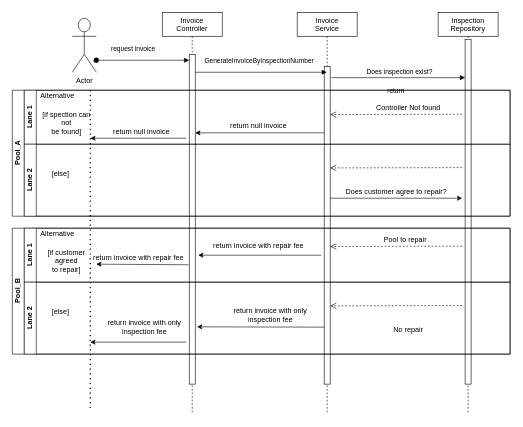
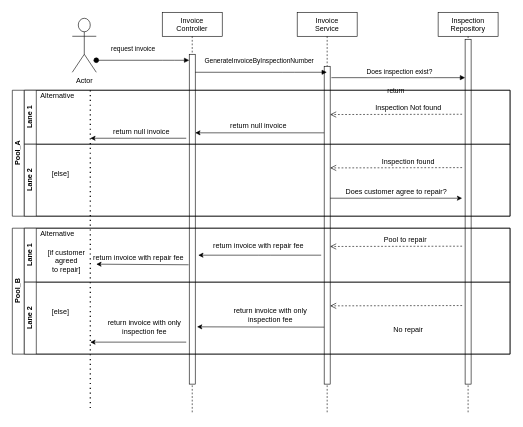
  <mxCell id="0" />
  <mxCell id="1" parent="0" />
  <mxCell id="2" value="Invoice &#10;Controller" style="shape=umlLifeline;perimeter=lifelinePerimeter;container=1;collapsible=0;recursiveResize=0;rounded=0;shadow=0;strokeWidth=1;" parent="1" vertex="1"><mxGeometry x="270" y="20" width="100" height="670" as="geometry" /></mxCell>
  <mxCell id="3" value="" style="points=[];perimeter=orthogonalPerimeter;rounded=0;shadow=0;strokeWidth=1;" parent="2" vertex="1"><mxGeometry x="45" y="70" width="10" height="550" as="geometry" /></mxCell>
  <mxCell id="4" value="Invoice &#10;Service" style="shape=umlLifeline;perimeter=lifelinePerimeter;container=1;collapsible=0;recursiveResize=0;rounded=0;shadow=0;strokeWidth=1;" parent="1" vertex="1"><mxGeometry x="495" y="20" width="100" height="670" as="geometry" /></mxCell>
  <mxCell id="5" value="" style="points=[];perimeter=orthogonalPerimeter;rounded=0;shadow=0;strokeWidth=1;" parent="4" vertex="1"><mxGeometry x="45" y="90" width="10" height="530" as="geometry" /></mxCell>
  <mxCell id="6" value="GenerateInvoiceByInspectionNumber" style="verticalAlign=bottom;endArrow=block;shadow=0;strokeWidth=1;" parent="1" source="3" target="4" edge="1"><mxGeometry x="-0.023" y="10" relative="1" as="geometry"><mxPoint x="345" y="100" as="sourcePoint" /><mxPoint as="offset" /><Array as="points"><mxPoint x="480" y="120" /></Array></mxGeometry></mxCell>
  <mxCell id="7" value="Inspection&#10;Repository" style="shape=umlLifeline;perimeter=lifelinePerimeter;container=1;collapsible=0;recursiveResize=0;rounded=0;shadow=0;strokeWidth=1;" parent="1" vertex="1"><mxGeometry x="730" y="20" width="100" height="670" as="geometry" /></mxCell>
  <mxCell id="8" value="" style="points=[];perimeter=orthogonalPerimeter;rounded=0;shadow=0;strokeWidth=1;" parent="7" vertex="1"><mxGeometry x="45" y="45" width="10" height="575" as="geometry" /></mxCell>
  <mxCell id="9" value="Actor" style="shape=umlActor;verticalLabelPosition=bottom;verticalAlign=top;html=1;outlineConnect=0;" parent="1" vertex="1"><mxGeometry x="120" y="30" width="40" height="90" as="geometry" /></mxCell>
  <mxCell id="10" value="Does inspection exist?" style="verticalAlign=bottom;endArrow=block;entryX=0;entryY=0;shadow=0;strokeWidth=1;" parent="1" edge="1"><mxGeometry x="0.023" relative="1" as="geometry"><mxPoint x="552" y="129" as="sourcePoint" /><mxPoint x="775" y="129" as="targetPoint" /><mxPoint as="offset" /></mxGeometry></mxCell>
  <mxCell id="11" value="return" style="verticalAlign=bottom;endArrow=open;dashed=1;endSize=8;shadow=0;strokeWidth=1;" parent="1" edge="1"><mxGeometry x="-0.001" y="-30" relative="1" as="geometry"><mxPoint x="550" y="190.5" as="targetPoint" /><mxPoint x="770" y="190" as="sourcePoint" /><mxPoint as="offset" /></mxGeometry></mxCell>
  <mxCell id="12" value="Pool_A" style="swimlane;html=1;childLayout=stackLayout;resizeParent=1;resizeParentMax=0;horizontal=0;startSize=20;horizontalStack=0;" parent="1" vertex="1"><mxGeometry x="20" y="150" width="830" height="210" as="geometry" /></mxCell>
  <mxCell id="13" value="Lane 1" style="swimlane;html=1;startSize=20;horizontal=0;" parent="12" vertex="1"><mxGeometry x="20" width="810" height="90" as="geometry" /></mxCell>
  <mxCell id="14" value="Alternative" style="text;html=1;align=center;verticalAlign=middle;resizable=0;points=[];autosize=1;" parent="13" vertex="1"><mxGeometry x="20" width="70" height="20" as="geometry" /></mxCell>
- <mxCell id="15" value="[if spection can &lt;br&gt;not &lt;br&gt;be found]" style="text;html=1;align=center;verticalAlign=middle;resizable=0;points=[];autosize=1;" parent="13" vertex="1"><mxGeometry x="20" y="30" width="100" height="50" as="geometry" /></mxCell>
  <mxCell id="16" value="" style="endArrow=classic;html=1;" parent="13" edge="1"><mxGeometry width="50" height="50" relative="1" as="geometry"><mxPoint x="270" y="80" as="sourcePoint" /><mxPoint x="110" y="80" as="targetPoint" /></mxGeometry></mxCell>
  <mxCell id="17" value="return null invoice" style="text;html=1;align=center;verticalAlign=middle;resizable=0;points=[];autosize=1;" parent="13" vertex="1"><mxGeometry x="140" y="60" width="110" height="20" as="geometry" /></mxCell>
- <mxCell id="18" value="Controller Not found" style="text;html=1;align=center;verticalAlign=middle;resizable=0;points=[];autosize=1;" parent="13" vertex="1"><mxGeometry x="575" y="20" width="130" height="20" as="geometry" /></mxCell>
+ <mxCell id="18" value="Inspection Not found" style="text;html=1;align=center;verticalAlign=middle;resizable=0;points=[];autosize=1;" parent="13" vertex="1"><mxGeometry x="575" y="20" width="130" height="20" as="geometry" /></mxCell>
  <mxCell id="19" value="Lane 2" style="swimlane;html=1;startSize=20;horizontal=0;" parent="12" vertex="1"><mxGeometry x="20" y="90" width="810" height="120" as="geometry" /></mxCell>
  <mxCell id="20" value="" style="verticalAlign=bottom;endArrow=open;dashed=1;endSize=8;shadow=0;strokeWidth=1;" parent="19" edge="1"><mxGeometry x="-0.001" y="-30" relative="1" as="geometry"><mxPoint x="510" y="39.5" as="targetPoint" /><mxPoint x="730" y="39" as="sourcePoint" /><mxPoint as="offset" /></mxGeometry></mxCell>
+ <mxCell id="21" value="Inspection found" style="text;html=1;align=center;verticalAlign=middle;resizable=0;points=[];autosize=1;" parent="19" vertex="1"><mxGeometry x="590" y="20" width="100" height="20" as="geometry" /></mxCell>
  <mxCell id="22" value="" style="endArrow=classic;html=1;" parent="19" edge="1"><mxGeometry width="50" height="50" relative="1" as="geometry"><mxPoint x="510" y="90" as="sourcePoint" /><mxPoint x="730" y="90" as="targetPoint" /></mxGeometry></mxCell>
  <mxCell id="23" value="[else]" style="text;html=1;align=center;verticalAlign=middle;resizable=0;points=[];autosize=1;" parent="19" vertex="1"><mxGeometry x="40" y="40" width="40" height="20" as="geometry" /></mxCell>
  <mxCell id="24" value="" style="endArrow=none;dashed=1;html=1;dashPattern=1 3;strokeWidth=2;" parent="19" edge="1"><mxGeometry width="50" height="50" relative="1" as="geometry"><mxPoint x="110" y="440" as="sourcePoint" /><mxPoint x="110" y="-90" as="targetPoint" /><Array as="points" /></mxGeometry></mxCell>
  <mxCell id="25" value="return null invoice" style="text;html=1;align=center;verticalAlign=middle;resizable=0;points=[];autosize=1;" parent="1" vertex="1"><mxGeometry x="375" y="200" width="110" height="20" as="geometry" /></mxCell>
  <mxCell id="26" value="" style="endArrow=classic;html=1;" parent="1" target="3" edge="1"><mxGeometry width="50" height="50" relative="1" as="geometry"><mxPoint x="540" y="221" as="sourcePoint" /><mxPoint x="330" y="220" as="targetPoint" /></mxGeometry></mxCell>
  <mxCell id="27" value="&lt;span style=&quot;color: rgba(0 , 0 , 0 , 0) ; font-family: monospace ; font-size: 0px&quot;&gt;%3CmxGraphModel%3E%3Croot%3E%3CmxCell%20id%3D%220%22%2F%3E%3CmxCell%20id%3D%221%22%20parent%3D%220%22%2F%3E%3CmxCell%20id%3D%222%22%20value%3D%22return%20null%20invoice%22%20style%3D%22text%3Bhtml%3D1%3Balign%3Dcenter%3BverticalAlign%3Dmiddle%3Bresizable%3D0%3Bpoints%3D%5B%5D%3Bautosize%3D1%3B%22%20vertex%3D%221%22%20parent%3D%221%22%3E%3CmxGeometry%20x%3D%22315%22%20y%3D%22270%22%20width%3D%22110%22%20height%3D%2220%22%20as%3D%22geometry%22%2F%3E%3C%2FmxCell%3E%3C%2Froot%3E%3C%2FmxGraphModel%3E&lt;/span&gt;" style="text;html=1;align=center;verticalAlign=middle;resizable=0;points=[];autosize=1;" parent="1" vertex="1"><mxGeometry x="230" y="210" width="20" height="20" as="geometry" /></mxCell>
  <mxCell id="28" value="Does customer agree to repair?" style="text;html=1;align=center;verticalAlign=middle;resizable=0;points=[];autosize=1;" parent="1" vertex="1"><mxGeometry x="570" y="310" width="180" height="20" as="geometry" /></mxCell>
  <mxCell id="29" value="Pool_B" style="swimlane;html=1;childLayout=stackLayout;resizeParent=1;resizeParentMax=0;horizontal=0;startSize=20;horizontalStack=0;" parent="1" vertex="1"><mxGeometry x="20" y="380" width="830" height="210" as="geometry" /></mxCell>
  <mxCell id="30" value="Lane 1" style="swimlane;html=1;startSize=20;horizontal=0;" parent="29" vertex="1"><mxGeometry x="20" width="810" height="90" as="geometry" /></mxCell>
  <mxCell id="31" value="Alternative" style="text;html=1;align=center;verticalAlign=middle;resizable=0;points=[];autosize=1;" parent="30" vertex="1"><mxGeometry x="20" width="70" height="20" as="geometry" /></mxCell>
  <mxCell id="32" value="[if customer &lt;br&gt;agreed &lt;br&gt;to repair]" style="text;html=1;align=center;verticalAlign=middle;resizable=0;points=[];autosize=1;" parent="30" vertex="1"><mxGeometry x="30" y="30" width="80" height="50" as="geometry" /></mxCell>
  <mxCell id="33" value="" style="endArrow=classic;html=1;exitX=0.994;exitY=1.05;exitDx=0;exitDy=0;exitPerimeter=0;" parent="30" source="46" edge="1"><mxGeometry width="50" height="50" relative="1" as="geometry"><mxPoint x="290" y="60" as="sourcePoint" /><mxPoint x="120" y="60" as="targetPoint" /></mxGeometry></mxCell>
  <mxCell id="34" value="Pool to repair" style="text;html=1;align=center;verticalAlign=middle;resizable=0;points=[];autosize=1;" parent="30" vertex="1"><mxGeometry x="585" y="10" width="100" height="20" as="geometry" /></mxCell>
  <mxCell id="35" value="" style="endArrow=classic;html=1;" parent="30" edge="1"><mxGeometry width="50" height="50" relative="1" as="geometry"><mxPoint x="495" y="45" as="sourcePoint" /><mxPoint x="290" y="45" as="targetPoint" /><Array as="points"><mxPoint x="400" y="45" /></Array></mxGeometry></mxCell>
  <mxCell id="36" value="" style="verticalAlign=bottom;endArrow=open;dashed=1;endSize=8;shadow=0;strokeWidth=1;" parent="30" edge="1"><mxGeometry x="-0.001" y="-30" relative="1" as="geometry"><mxPoint x="510" y="30.5" as="targetPoint" /><mxPoint x="730" y="30" as="sourcePoint" /><mxPoint as="offset" /></mxGeometry></mxCell>
  <mxCell id="37" value="Lane 2" style="swimlane;html=1;startSize=20;horizontal=0;" parent="29" vertex="1"><mxGeometry x="20" y="90" width="810" height="120" as="geometry" /></mxCell>
  <mxCell id="38" value="" style="verticalAlign=bottom;endArrow=open;dashed=1;endSize=8;shadow=0;strokeWidth=1;" parent="37" edge="1"><mxGeometry x="-0.001" y="-30" relative="1" as="geometry"><mxPoint x="510" y="39.5" as="targetPoint" /><mxPoint x="730" y="39" as="sourcePoint" /><mxPoint as="offset" /></mxGeometry></mxCell>
  <mxCell id="39" value="No repair" style="text;html=1;align=center;verticalAlign=middle;resizable=0;points=[];autosize=1;" parent="37" vertex="1"><mxGeometry x="610" y="70" width="60" height="20" as="geometry" /></mxCell>
  <mxCell id="40" value="" style="endArrow=classic;html=1;" parent="37" edge="1"><mxGeometry width="50" height="50" relative="1" as="geometry"><mxPoint x="500" y="75" as="sourcePoint" /><mxPoint x="288" y="74.5" as="targetPoint" /></mxGeometry></mxCell>
  <mxCell id="41" value="return invoice with only&lt;br&gt;inspection fee" style="text;html=1;align=center;verticalAlign=middle;resizable=0;points=[];autosize=1;" parent="37" vertex="1"><mxGeometry x="130" y="60" width="140" height="30" as="geometry" /></mxCell>
  <mxCell id="42" value="" style="endArrow=classic;html=1;" parent="37" edge="1"><mxGeometry width="50" height="50" relative="1" as="geometry"><mxPoint x="270" y="100" as="sourcePoint" /><mxPoint x="110" y="100" as="targetPoint" /></mxGeometry></mxCell>
  <mxCell id="43" value="return invoice with only &lt;br&gt;inspection fee" style="text;html=1;align=center;verticalAlign=middle;resizable=0;points=[];autosize=1;" parent="37" vertex="1"><mxGeometry x="340" y="40" width="140" height="30" as="geometry" /></mxCell>
  <mxCell id="44" value="[else]" style="text;html=1;align=center;verticalAlign=middle;resizable=0;points=[];autosize=1;" parent="37" vertex="1"><mxGeometry x="40" y="40" width="40" height="20" as="geometry" /></mxCell>
  <mxCell id="45" value="return invoice with repair fee" style="text;html=1;align=center;verticalAlign=middle;resizable=0;points=[];autosize=1;" parent="1" vertex="1"><mxGeometry x="345" y="400" width="170" height="20" as="geometry" /></mxCell>
  <mxCell id="46" value="return invoice with repair fee" style="text;html=1;align=center;verticalAlign=middle;resizable=0;points=[];autosize=1;" parent="1" vertex="1"><mxGeometry x="145" y="420" width="170" height="20" as="geometry" /></mxCell>
  <mxCell id="47" value="request invoice" style="verticalAlign=bottom;startArrow=oval;endArrow=block;startSize=8;shadow=0;strokeWidth=1;" parent="1" target="3" edge="1"><mxGeometry x="-0.2" y="10" relative="1" as="geometry"><mxPoint x="160" y="100" as="sourcePoint" /><mxPoint as="offset" /><Array as="points"><mxPoint x="280" y="100" /></Array></mxGeometry></mxCell>
